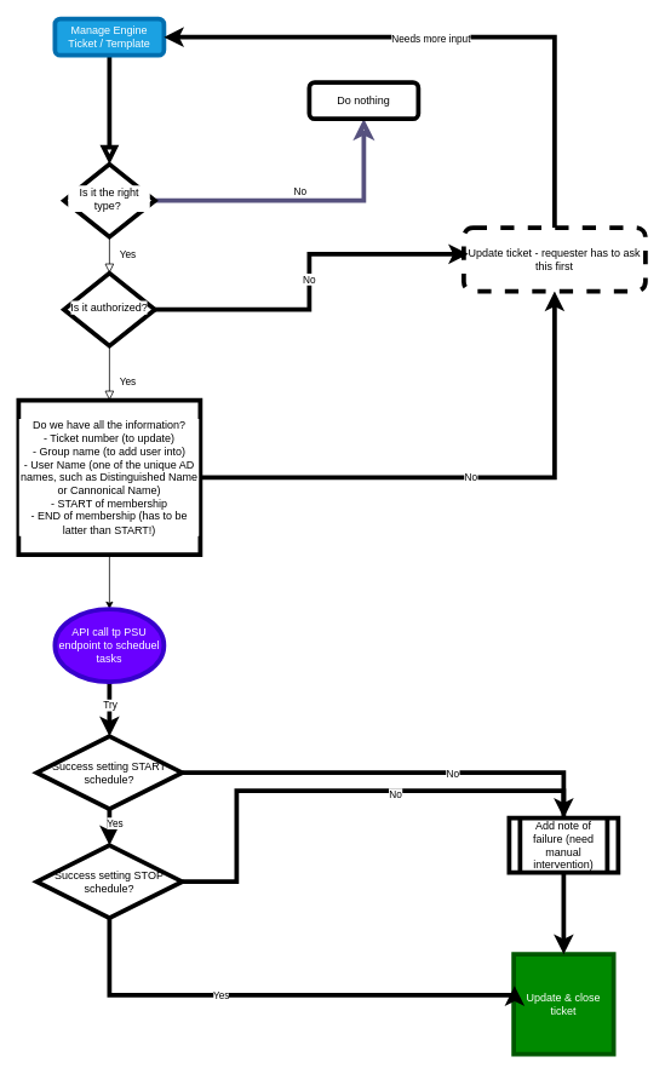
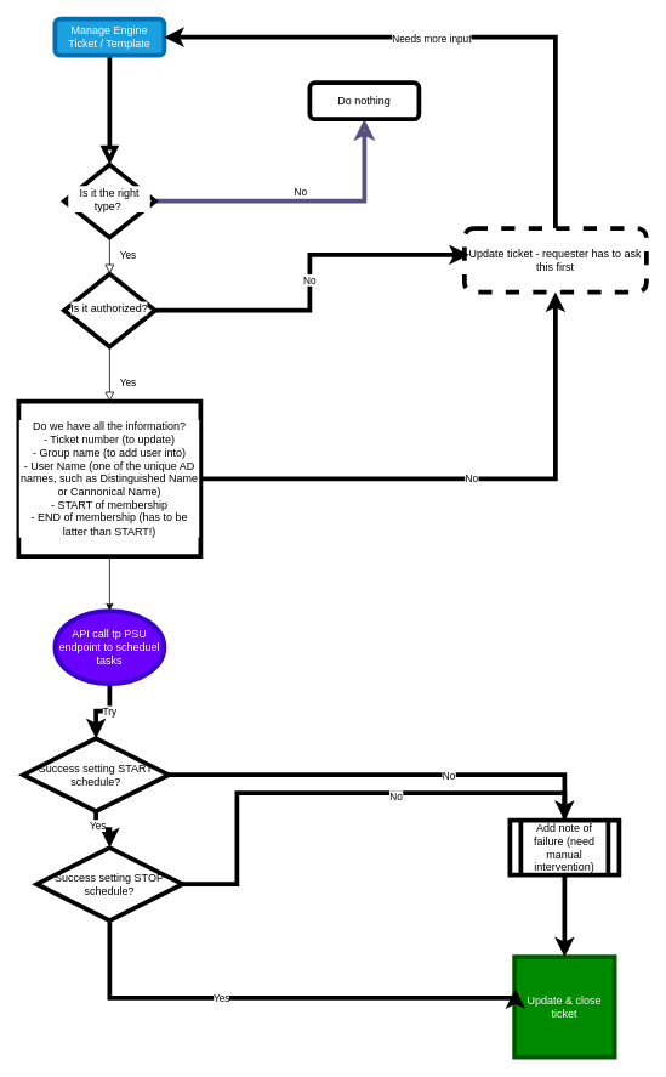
  <mxCell id="0" />
  <mxCell id="1" parent="0" />
  <mxCell id="2" value="" style="rounded=0;html=1;jettySize=auto;orthogonalLoop=1;fontSize=11;endArrow=block;endFill=0;endSize=8;strokeWidth=5;shadow=0;labelBackgroundColor=none;edgeStyle=orthogonalEdgeStyle;" parent="1" source="3" target="6" edge="1"><mxGeometry relative="1" as="geometry" /></mxCell>
  <mxCell id="3" value="Manage Engine Ticket / Template" style="rounded=1;whiteSpace=wrap;html=1;fontSize=12;glass=0;strokeWidth=5;shadow=0;fillColor=#1ba1e2;fontColor=#ffffff;strokeColor=#006EAF;" parent="1" vertex="1"><mxGeometry x="60" y="20" width="120" height="40" as="geometry" /></mxCell>
  <mxCell id="4" value="Yes" style="rounded=0;html=1;jettySize=auto;orthogonalLoop=1;fontSize=11;endArrow=block;endFill=0;endSize=8;strokeWidth=1;shadow=0;labelBackgroundColor=none;edgeStyle=orthogonalEdgeStyle;" parent="1" source="6" target="9" edge="1"><mxGeometry y="20" relative="1" as="geometry"><mxPoint as="offset" /></mxGeometry></mxCell>
  <mxCell id="5" value="No" style="edgeStyle=orthogonalEdgeStyle;rounded=0;html=1;jettySize=auto;orthogonalLoop=1;fontSize=11;endArrow=classic;endFill=0;endSize=8;strokeWidth=5;shadow=0;labelBackgroundColor=default;strokeColor=#56517e;align=center;verticalAlign=middle;fontFamily=Helvetica;fontColor=default;fillColor=#d0cee2;" parent="1" source="6" target="7" edge="1"><mxGeometry y="10" relative="1" as="geometry"><mxPoint as="offset" /></mxGeometry></mxCell>
  <mxCell id="6" value="Is it the right type?&amp;nbsp;" style="rhombus;whiteSpace=wrap;html=1;shadow=0;fontFamily=Helvetica;fontSize=12;align=center;strokeWidth=5;spacing=6;spacingTop=-4;rounded=0;strokeColor=default;verticalAlign=middle;fontColor=default;labelBackgroundColor=default;fillColor=default;" parent="1" vertex="1"><mxGeometry x="70" y="180" width="100" height="80" as="geometry" /></mxCell>
  <mxCell id="7" value="Do nothing" style="rounded=1;whiteSpace=wrap;html=1;fontSize=12;glass=0;strokeWidth=5;shadow=0;" parent="1" vertex="1"><mxGeometry x="340" y="90" width="120" height="40" as="geometry" /></mxCell>
  <mxCell id="8" value="Yes" style="rounded=0;html=1;jettySize=auto;orthogonalLoop=1;fontSize=11;endArrow=block;endFill=0;endSize=8;strokeWidth=1;shadow=0;labelBackgroundColor=none;edgeStyle=orthogonalEdgeStyle;" parent="1" source="9" target="12" edge="1"><mxGeometry x="0.333" y="20" relative="1" as="geometry"><mxPoint as="offset" /></mxGeometry></mxCell>
  <mxCell id="9" value="Is it authorized?" style="rhombus;whiteSpace=wrap;html=1;shadow=0;fontFamily=Helvetica;fontSize=12;align=center;strokeWidth=5;spacing=6;spacingTop=-4;rounded=0;strokeColor=default;verticalAlign=middle;fontColor=default;labelBackgroundColor=default;fillColor=default;" parent="1" vertex="1"><mxGeometry x="70" y="300" width="100" height="80" as="geometry" /></mxCell>
  <mxCell id="10" value="No" style="edgeStyle=orthogonalEdgeStyle;rounded=0;orthogonalLoop=1;jettySize=auto;html=1;entryX=0.5;entryY=1;entryDx=0;entryDy=0;strokeColor=light-dark(#000000,#FFFF33);strokeWidth=5;align=center;verticalAlign=middle;fontFamily=Helvetica;fontSize=11;fontColor=default;labelBackgroundColor=default;endArrow=classic;" edge="1" parent="1" source="12" target="15"><mxGeometry relative="1" as="geometry" /></mxCell>
  <mxCell id="11" style="edgeStyle=orthogonalEdgeStyle;rounded=0;orthogonalLoop=1;jettySize=auto;html=1;" edge="1" parent="1" source="12" target="19"><mxGeometry relative="1" as="geometry" /></mxCell>
  <mxCell id="12" value="Do we have all the information?&lt;br&gt;- Ticket number (to update)&lt;br&gt;- Group name (to add user into)&lt;br&gt;- User Name (one of the unique AD names, such as Distinguished Name or Cannonical Name)&lt;br&gt;- START of membership&lt;br&gt;- END of membership (has to be latter than START!)" style="rounded=0;whiteSpace=wrap;html=1;fontSize=12;glass=0;strokeWidth=5;shadow=0;strokeColor=default;align=center;verticalAlign=middle;fontFamily=Helvetica;fontColor=default;labelBackgroundColor=default;fillColor=default;" parent="1" vertex="1"><mxGeometry x="20" y="440" width="200" height="170" as="geometry" /></mxCell>
  <mxCell id="13" style="edgeStyle=orthogonalEdgeStyle;rounded=0;orthogonalLoop=1;jettySize=auto;html=1;entryX=1;entryY=0.5;entryDx=0;entryDy=0;strokeColor=light-dark(#000000,#FFFF33);strokeWidth=5;align=center;verticalAlign=middle;fontFamily=Helvetica;fontSize=11;fontColor=default;labelBackgroundColor=default;endArrow=classic;" edge="1" parent="1" source="15" target="3"><mxGeometry relative="1" as="geometry"><Array as="points"><mxPoint x="610" y="40" /></Array></mxGeometry></mxCell>
  <mxCell id="14" value="Needs more input" style="edgeLabel;html=1;align=center;verticalAlign=middle;resizable=0;points=[];" vertex="1" connectable="0" parent="13"><mxGeometry x="0.084" y="1" relative="1" as="geometry"><mxPoint as="offset" /></mxGeometry></mxCell>
  <mxCell id="15" value="Update ticket - requester has to ask this first" style="rounded=1;whiteSpace=wrap;html=1;fontSize=12;glass=0;strokeWidth=5;shadow=0;strokeColor=light-dark(#000000,#FFFF33);dashed=1;" parent="1" vertex="1"><mxGeometry x="510" y="250" width="200" height="70" as="geometry" /></mxCell>
  <mxCell id="16" value="No" style="edgeStyle=orthogonalEdgeStyle;rounded=0;orthogonalLoop=1;jettySize=auto;html=1;entryX=0.025;entryY=0.414;entryDx=0;entryDy=0;entryPerimeter=0;strokeColor=light-dark(#000000,#FFFF33);strokeWidth=5;align=center;verticalAlign=middle;fontFamily=Helvetica;fontSize=11;fontColor=default;labelBackgroundColor=default;endArrow=classic;" edge="1" parent="1" source="9" target="15"><mxGeometry relative="1" as="geometry" /></mxCell>
  <mxCell id="17" style="edgeStyle=orthogonalEdgeStyle;rounded=0;orthogonalLoop=1;jettySize=auto;html=1;strokeWidth=5;" edge="1" parent="1" source="19" target="24"><mxGeometry relative="1" as="geometry" /></mxCell>
  <mxCell id="18" value="Try" style="edgeLabel;html=1;align=center;verticalAlign=middle;resizable=0;points=[];" vertex="1" connectable="0" parent="17"><mxGeometry x="-0.18" relative="1" as="geometry"><mxPoint as="offset" /></mxGeometry></mxCell>
  <mxCell id="19" value="API call tp PSU endpoint to scheduel tasks" style="ellipse;whiteSpace=wrap;html=1;strokeColor=#3700CC;strokeWidth=5;fillColor=#6a00ff;fontColor=#ffffff;" vertex="1" parent="1"><mxGeometry x="60" y="670" width="120" height="80" as="geometry" /></mxCell>
  <mxCell id="20" style="edgeStyle=orthogonalEdgeStyle;rounded=0;orthogonalLoop=1;jettySize=auto;html=1;strokeColor=default;strokeWidth=5;align=center;verticalAlign=middle;fontFamily=Helvetica;fontSize=11;fontColor=default;labelBackgroundColor=default;endArrow=classic;" edge="1" parent="1" source="24" target="27"><mxGeometry relative="1" as="geometry" /></mxCell>
  <mxCell id="21" value="Yes" style="edgeLabel;html=1;align=center;verticalAlign=middle;resizable=0;points=[];rounded=0;strokeColor=default;strokeWidth=5;fontFamily=Helvetica;fontSize=11;fontColor=default;labelBackgroundColor=default;" vertex="1" connectable="0" parent="20"><mxGeometry x="-0.229" y="5" relative="1" as="geometry"><mxPoint as="offset" /></mxGeometry></mxCell>
  <mxCell id="22" style="edgeStyle=orthogonalEdgeStyle;rounded=0;orthogonalLoop=1;jettySize=auto;html=1;entryX=0.5;entryY=0;entryDx=0;entryDy=0;strokeWidth=5;strokeColor=light-dark(#000000,#FF0000);" edge="1" parent="1" source="24" target="32"><mxGeometry relative="1" as="geometry"><Array as="points"><mxPoint x="620" y="850" /></Array></mxGeometry></mxCell>
  <mxCell id="23" value="No" style="edgeLabel;html=1;align=center;verticalAlign=middle;resizable=0;points=[];" vertex="1" connectable="0" parent="22"><mxGeometry x="0.265" y="-1" relative="1" as="geometry"><mxPoint as="offset" /></mxGeometry></mxCell>
- <mxCell id="24" value="Success setting START schedule?" style="rhombus;whiteSpace=wrap;html=1;strokeWidth=5;" vertex="1" parent="1"><mxGeometry x="40" y="810" width="160" height="80" as="geometry" /></mxCell>
+ <mxCell id="24" value="Success setting START schedule?" style="rhombus;whiteSpace=wrap;html=1;strokeWidth=5;" vertex="1" parent="1"><mxGeometry x="25" y="810" width="160" height="80" as="geometry" /></mxCell>
  <mxCell id="25" style="edgeStyle=orthogonalEdgeStyle;rounded=0;orthogonalLoop=1;jettySize=auto;html=1;entryX=0.5;entryY=0;entryDx=0;entryDy=0;strokeColor=light-dark(#000000,#FF0000);strokeWidth=5;align=center;verticalAlign=middle;fontFamily=Helvetica;fontSize=11;fontColor=default;labelBackgroundColor=default;endArrow=none;" edge="1" parent="1" source="27" target="32"><mxGeometry relative="1" as="geometry"><Array as="points"><mxPoint x="260" y="970" /><mxPoint x="260" y="870" /><mxPoint x="620" y="870" /></Array></mxGeometry></mxCell>
  <mxCell id="26" value="No" style="edgeLabel;html=1;align=center;verticalAlign=middle;resizable=0;points=[];rounded=0;strokeColor=light-dark(#000000,#FF0000);strokeWidth=5;fontFamily=Helvetica;fontSize=11;fontColor=default;labelBackgroundColor=default;" vertex="1" connectable="0" parent="25"><mxGeometry x="0.214" y="-3" relative="1" as="geometry"><mxPoint as="offset" /></mxGeometry></mxCell>
  <mxCell id="27" value="Success setting STOP schedule?" style="rhombus;whiteSpace=wrap;html=1;strokeWidth=5;" vertex="1" parent="1"><mxGeometry x="40" y="930" width="160" height="80" as="geometry" /></mxCell>
  <mxCell id="28" value="Update &amp;amp; close ticket" style="whiteSpace=wrap;html=1;aspect=fixed;strokeColor=#005700;strokeWidth=5;fillColor=#008a00;fontColor=#ffffff;" vertex="1" parent="1"><mxGeometry x="565" y="1050" width="110" height="110" as="geometry" /></mxCell>
  <mxCell id="29" style="edgeStyle=orthogonalEdgeStyle;rounded=0;orthogonalLoop=1;jettySize=auto;html=1;entryX=0.009;entryY=0.318;entryDx=0;entryDy=0;entryPerimeter=0;strokeWidth=5;strokeColor=light-dark(#000000,#00FF00);" edge="1" parent="1" source="27" target="28"><mxGeometry relative="1" as="geometry"><Array as="points"><mxPoint x="120" y="1095" /></Array></mxGeometry></mxCell>
  <mxCell id="30" value="Yes" style="edgeLabel;html=1;align=center;verticalAlign=middle;resizable=0;points=[];" vertex="1" connectable="0" parent="29"><mxGeometry x="-0.233" y="1" relative="1" as="geometry"><mxPoint as="offset" /></mxGeometry></mxCell>
  <mxCell id="31" style="edgeStyle=orthogonalEdgeStyle;rounded=0;orthogonalLoop=1;jettySize=auto;html=1;strokeColor=light-dark(#000000,#FF0000);strokeWidth=5;align=center;verticalAlign=middle;fontFamily=Helvetica;fontSize=11;fontColor=default;labelBackgroundColor=default;endArrow=classic;" edge="1" parent="1" source="32" target="28"><mxGeometry relative="1" as="geometry" /></mxCell>
  <mxCell id="32" value="Add note of failure (need manual intervention)" style="shape=process;whiteSpace=wrap;html=1;backgroundOutline=1;strokeColor=light-dark(#000000,#FF0000);strokeWidth=5;" vertex="1" parent="1"><mxGeometry x="560" y="900" width="120" height="60" as="geometry" /></mxCell>
